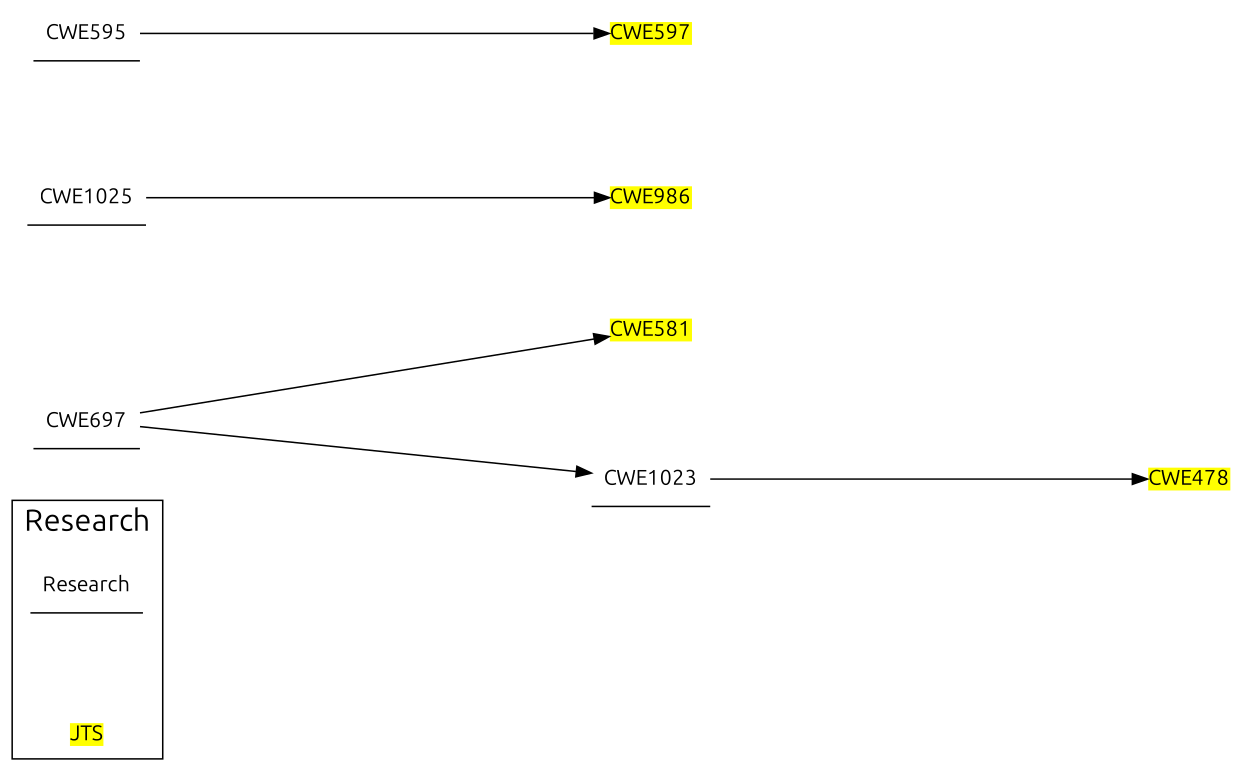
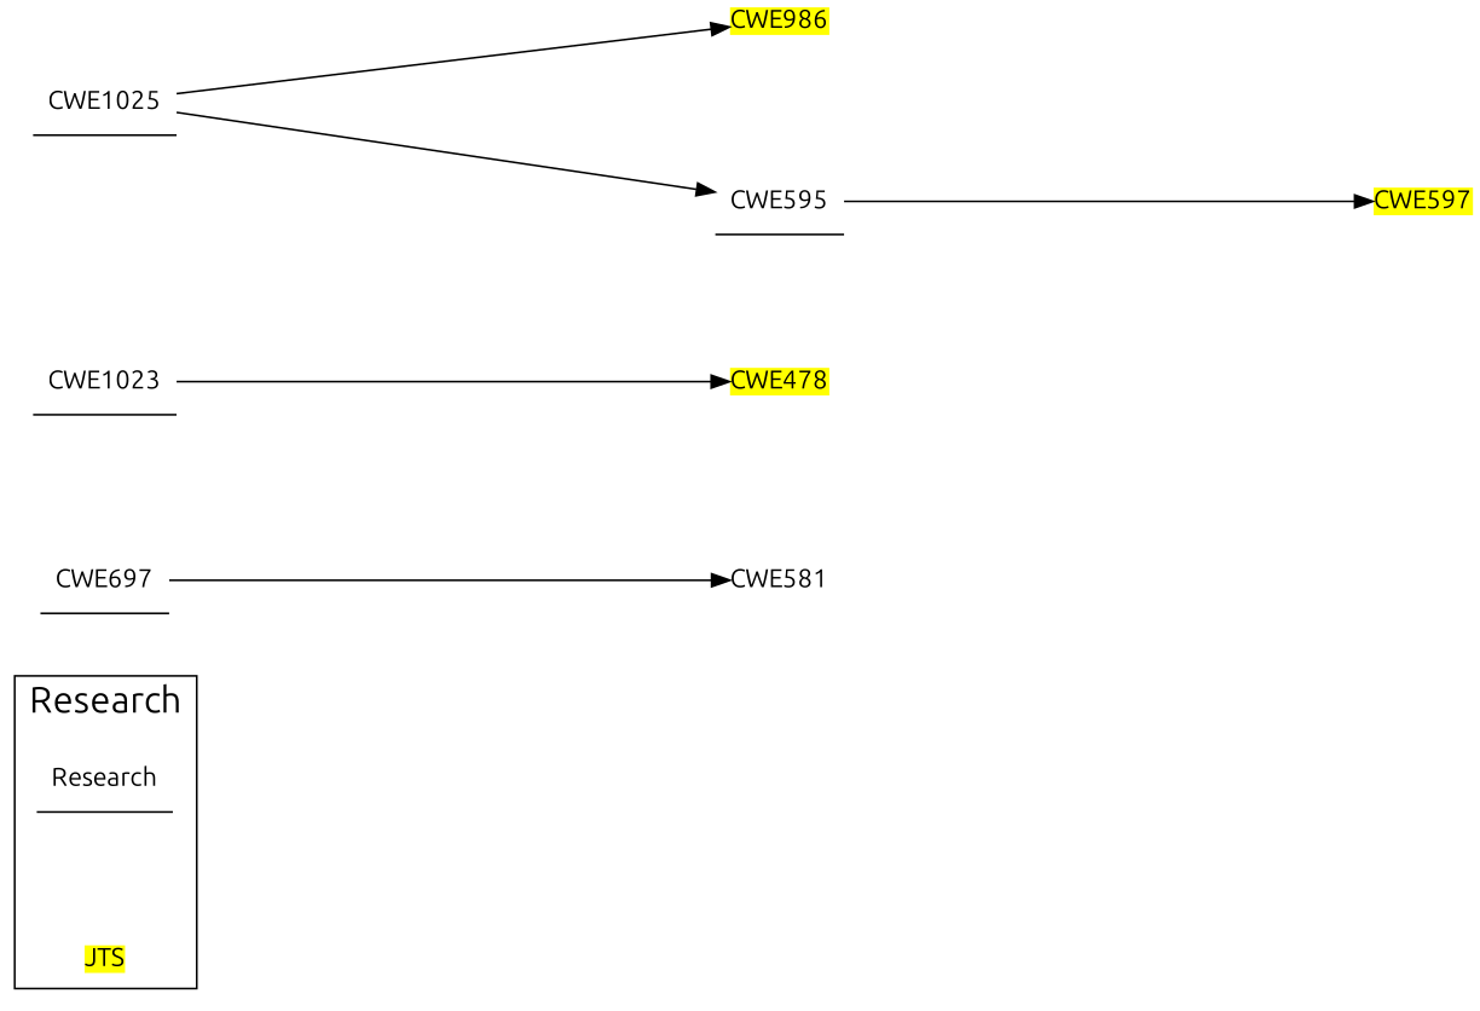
  digraph {
    fontname=Ubuntu
    nodesep=1
    rankdir=LR
    ranksep=4
    splines=true
    node [color=black fillcolor=white fontname=Ubuntu shape=underline style=filled]
    edge [fontname=Ubuntu]
    n1 [label=Research]
    n2 [fillcolor=yellow label=JTS shape=plain]
    n3 [label=CWE697]
-   n4 [fillcolor=yellow label=CWE581 shape=plain]
+   n4 [label=CWE581 shape=plain]
    n5 [label=CWE1023]
    n6 [fillcolor=yellow label=CWE478 shape=plain]
    n7 [label=CWE1025]
    n8 [fillcolor=yellow label=CWE986 shape=plain]
    n9 [label=CWE595]
    n10 [fillcolor=yellow label=CWE597 shape=plain]
    subgraph cluster_1 {
      fontsize=20
      label=Research
      n1
      n2
    }
    n3 -> n4
-   n3 -> n5
    n5 -> n6
    n7 -> n8
+   n7 -> n9
    n9 -> n10
  }
